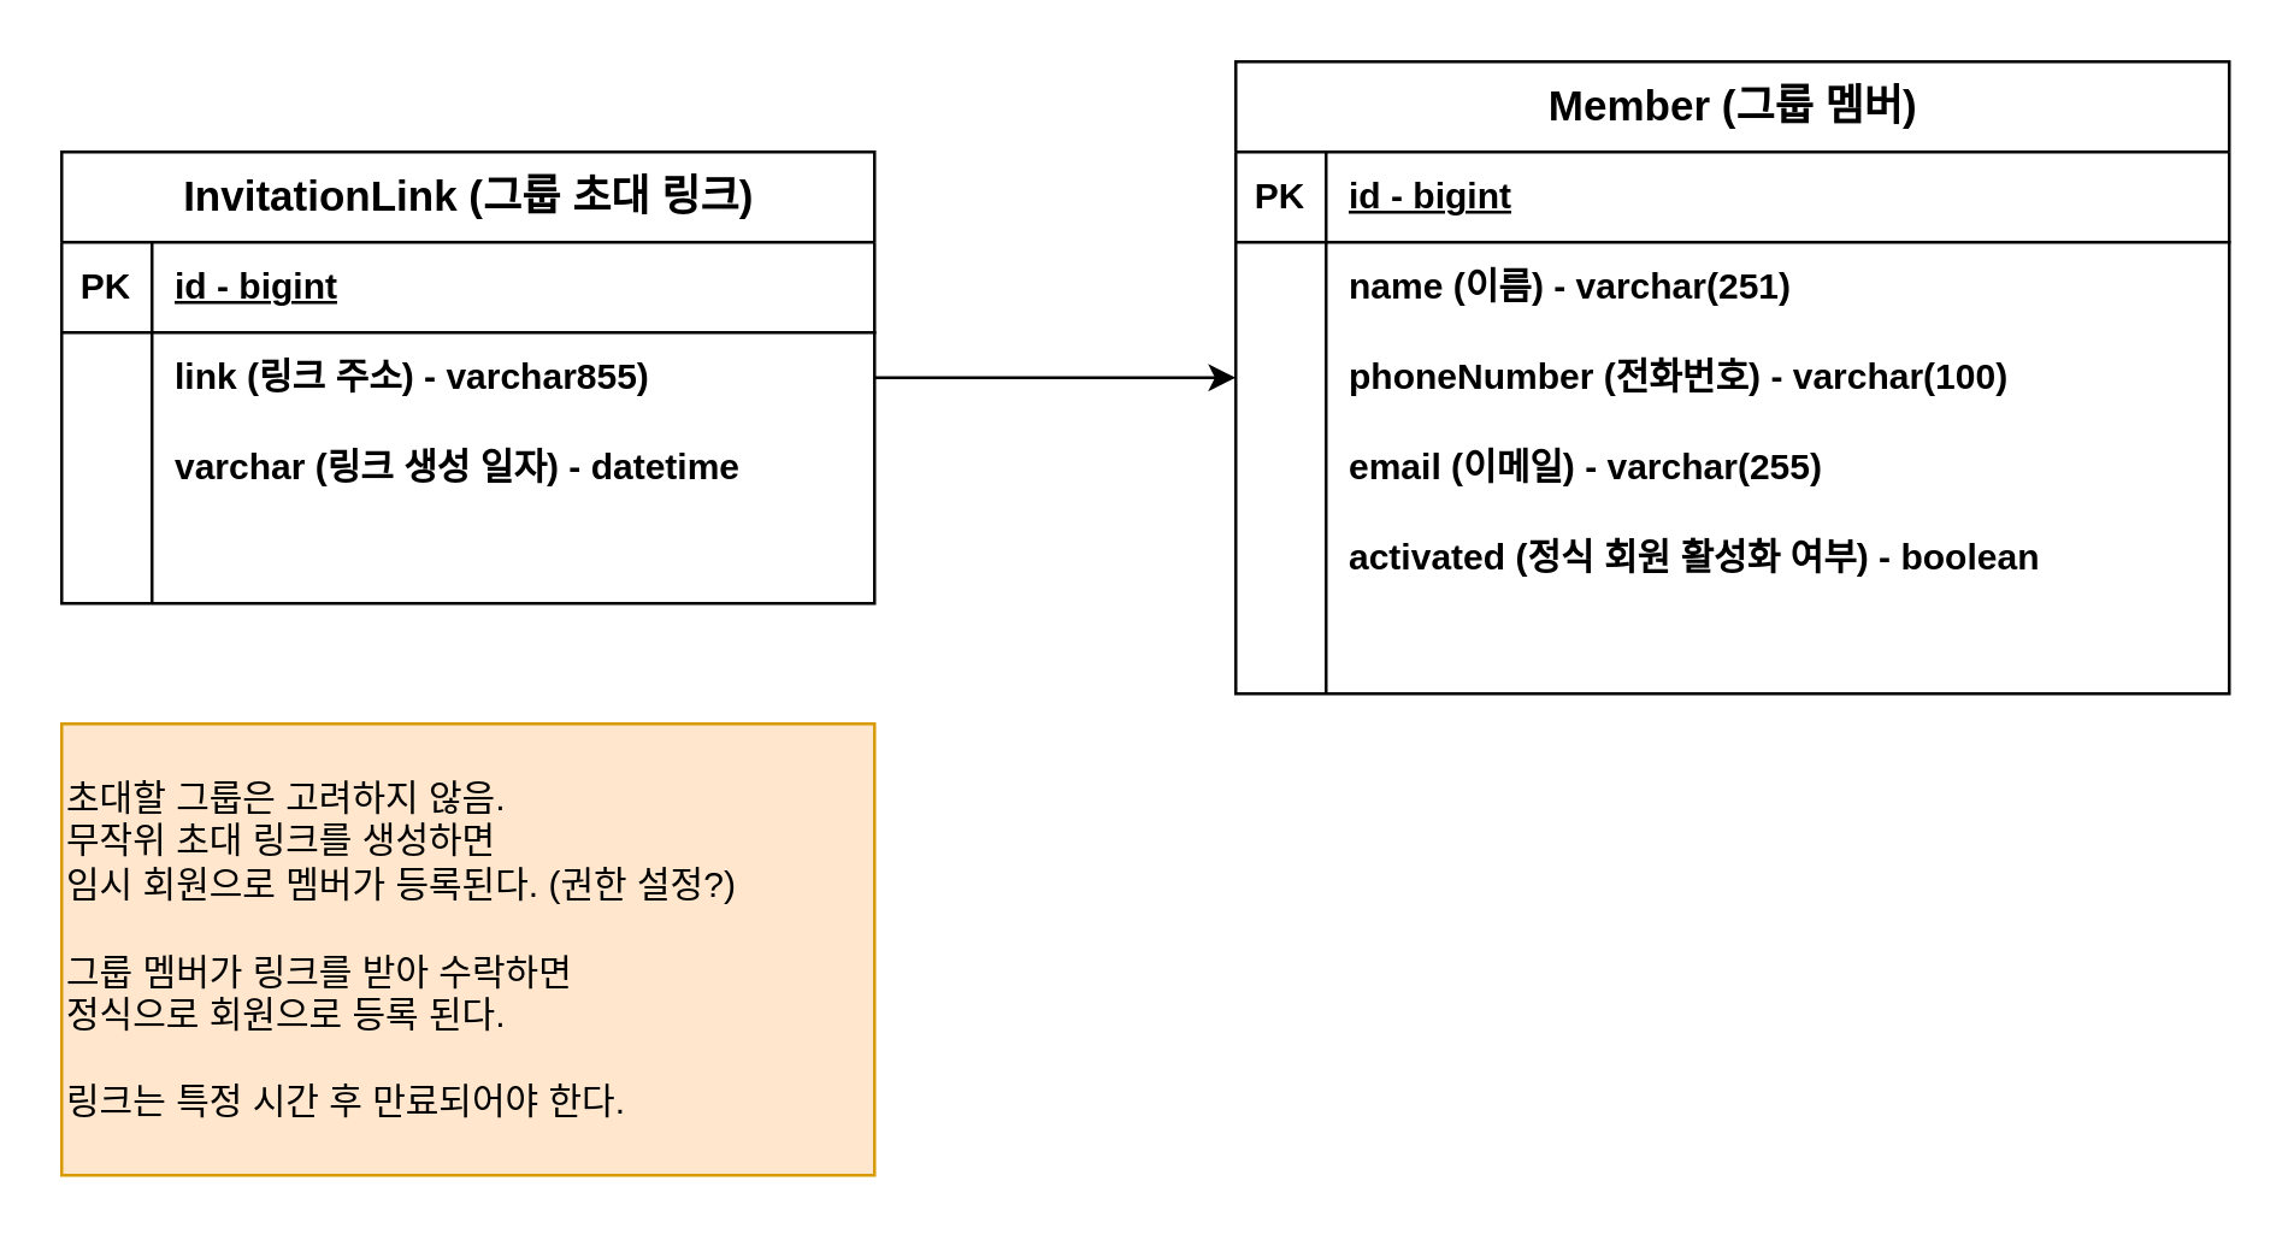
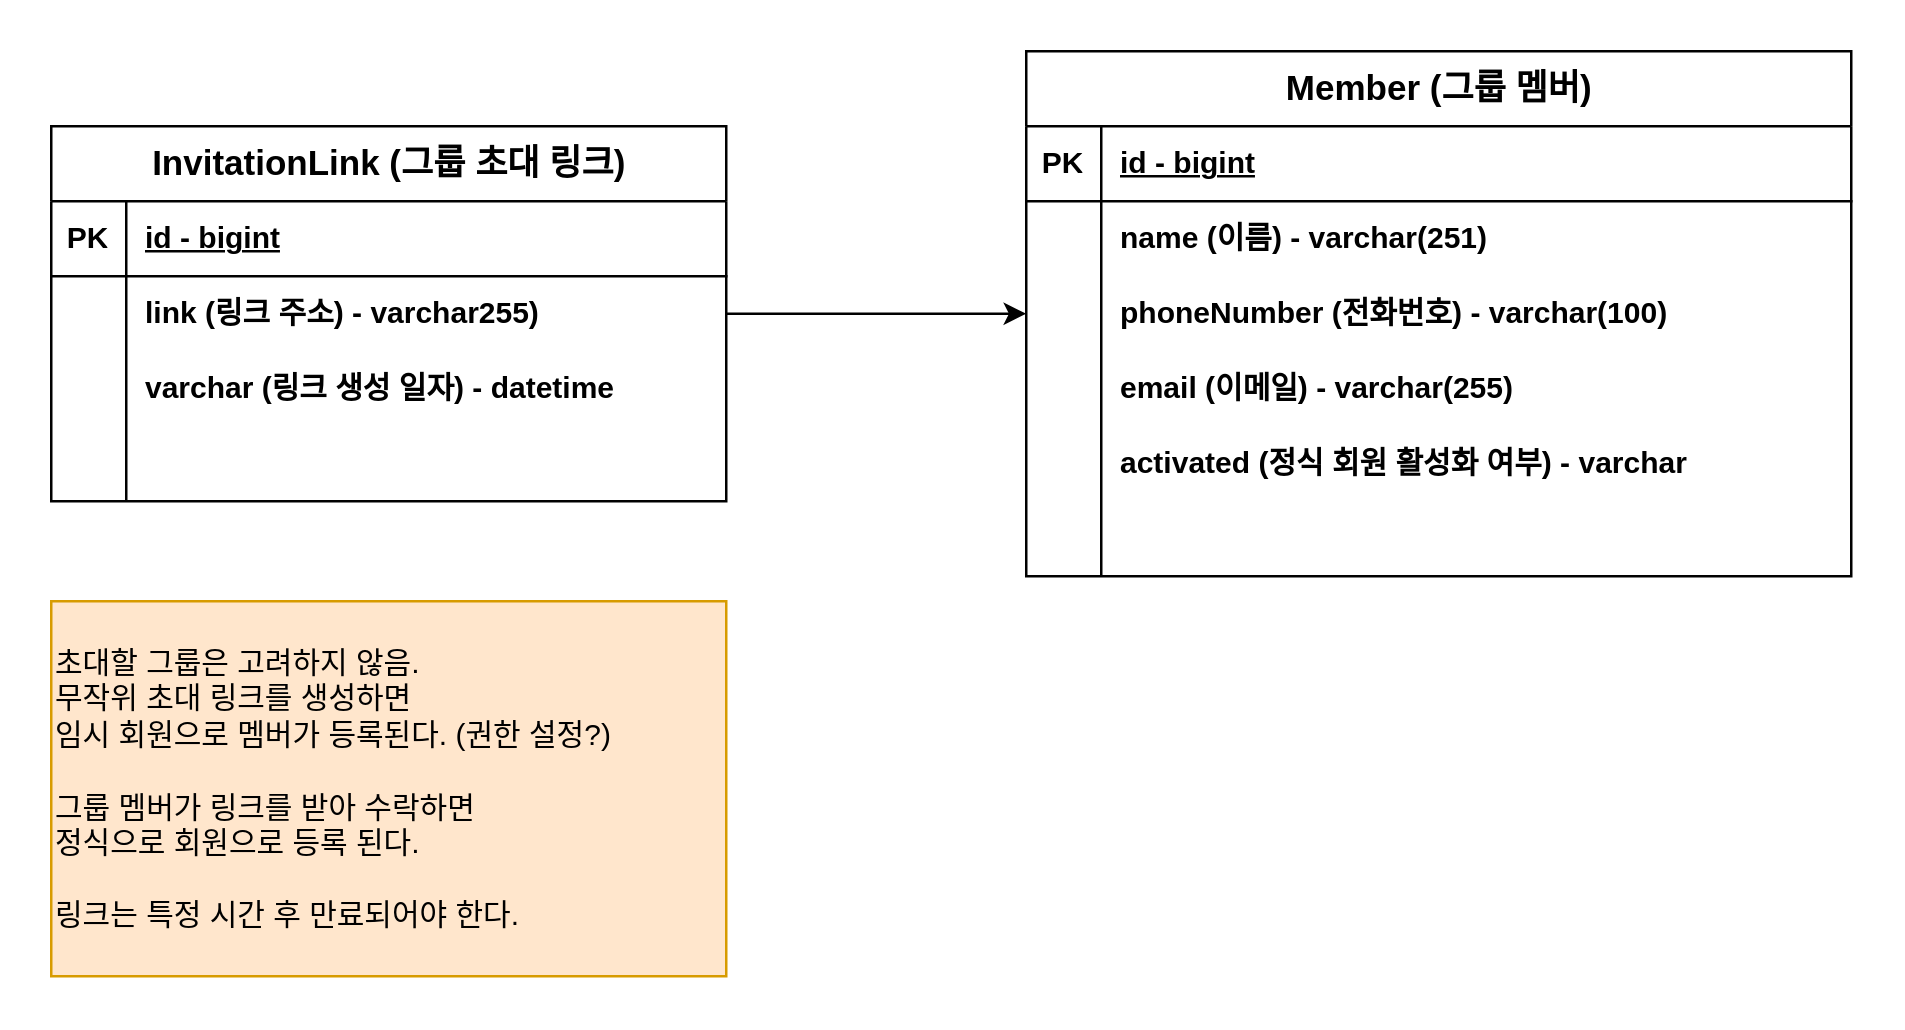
  <mxCell id="0" />
  <mxCell id="1" parent="0" />
  <mxCell id="2" value="" style="edgeStyle=orthogonalEdgeStyle;rounded=0;orthogonalLoop=1;jettySize=auto;html=1;entryX=0;entryY=0.5;entryDx=0;entryDy=0;" edge="1" parent="1" source="3" target="23"><mxGeometry relative="1" as="geometry"><mxPoint x="390" y="210" as="targetPoint" /><Array as="points" /></mxGeometry></mxCell>
  <mxCell id="3" value="&lt;font style=&quot;font-size: 14px;&quot;&gt;InvitationLink (그룹 초대 링크)&lt;/font&gt;" style="shape=table;startSize=30;container=1;collapsible=1;childLayout=tableLayout;fixedRows=1;rowLines=0;fontStyle=1;align=center;resizeLast=1;html=1;" vertex="1" parent="1"><mxGeometry x="20" y="50" width="270" height="150" as="geometry" /></mxCell>
  <mxCell id="4" value="" style="shape=tableRow;horizontal=0;startSize=0;swimlaneHead=0;swimlaneBody=0;fillColor=none;collapsible=0;dropTarget=0;points=[[0,0.5],[1,0.5]];portConstraint=eastwest;top=0;left=0;right=0;bottom=1;" vertex="1" parent="3"><mxGeometry y="30" width="270" height="30" as="geometry" /></mxCell>
  <mxCell id="5" value="PK" style="shape=partialRectangle;connectable=0;fillColor=none;top=0;left=0;bottom=0;right=0;fontStyle=1;overflow=hidden;whiteSpace=wrap;html=1;" vertex="1" parent="4"><mxGeometry width="30" height="30" as="geometry"><mxRectangle width="30" height="30" as="alternateBounds" /></mxGeometry></mxCell>
  <mxCell id="6" value="id - bigint" style="shape=partialRectangle;connectable=0;fillColor=none;top=0;left=0;bottom=0;right=0;align=left;spacingLeft=6;fontStyle=5;overflow=hidden;whiteSpace=wrap;html=1;" vertex="1" parent="4"><mxGeometry x="30" width="240" height="30" as="geometry"><mxRectangle width="240" height="30" as="alternateBounds" /></mxGeometry></mxCell>
  <mxCell id="7" value="" style="shape=tableRow;horizontal=0;startSize=0;swimlaneHead=0;swimlaneBody=0;fillColor=none;collapsible=0;dropTarget=0;points=[[0,0.5],[1,0.5]];portConstraint=eastwest;top=0;left=0;right=0;bottom=0;" vertex="1" parent="3"><mxGeometry y="60" width="270" height="30" as="geometry" /></mxCell>
  <mxCell id="8" value="" style="shape=partialRectangle;connectable=0;fillColor=none;top=0;left=0;bottom=0;right=0;editable=1;overflow=hidden;whiteSpace=wrap;html=1;" vertex="1" parent="7"><mxGeometry width="30" height="30" as="geometry"><mxRectangle width="30" height="30" as="alternateBounds" /></mxGeometry></mxCell>
- <mxCell id="9" value="link (링크 주소) - varchar855)" style="shape=partialRectangle;connectable=0;fillColor=none;top=0;left=0;bottom=0;right=0;align=left;spacingLeft=6;overflow=hidden;whiteSpace=wrap;html=1;fontStyle=1" vertex="1" parent="7"><mxGeometry x="30" width="240" height="30" as="geometry"><mxRectangle width="240" height="30" as="alternateBounds" /></mxGeometry></mxCell>
+ <mxCell id="9" value="link (링크 주소) - varchar255)" style="shape=partialRectangle;connectable=0;fillColor=none;top=0;left=0;bottom=0;right=0;align=left;spacingLeft=6;overflow=hidden;whiteSpace=wrap;html=1;fontStyle=1" vertex="1" parent="7"><mxGeometry x="30" width="240" height="30" as="geometry"><mxRectangle width="240" height="30" as="alternateBounds" /></mxGeometry></mxCell>
  <mxCell id="10" value="" style="shape=tableRow;horizontal=0;startSize=0;swimlaneHead=0;swimlaneBody=0;fillColor=none;collapsible=0;dropTarget=0;points=[[0,0.5],[1,0.5]];portConstraint=eastwest;top=0;left=0;right=0;bottom=0;" vertex="1" parent="3"><mxGeometry y="90" width="270" height="30" as="geometry" /></mxCell>
  <mxCell id="11" value="" style="shape=partialRectangle;connectable=0;fillColor=none;top=0;left=0;bottom=0;right=0;editable=1;overflow=hidden;whiteSpace=wrap;html=1;" vertex="1" parent="10"><mxGeometry width="30" height="30" as="geometry"><mxRectangle width="30" height="30" as="alternateBounds" /></mxGeometry></mxCell>
  <mxCell id="12" value="varchar (링크 생성 일자) - datetime" style="shape=partialRectangle;connectable=0;fillColor=none;top=0;left=0;bottom=0;right=0;align=left;spacingLeft=6;overflow=hidden;whiteSpace=wrap;html=1;fontStyle=1" vertex="1" parent="10"><mxGeometry x="30" width="240" height="30" as="geometry"><mxRectangle width="240" height="30" as="alternateBounds" /></mxGeometry></mxCell>
  <mxCell id="13" value="" style="shape=tableRow;horizontal=0;startSize=0;swimlaneHead=0;swimlaneBody=0;fillColor=none;collapsible=0;dropTarget=0;points=[[0,0.5],[1,0.5]];portConstraint=eastwest;top=0;left=0;right=0;bottom=0;" vertex="1" parent="3"><mxGeometry y="120" width="270" height="30" as="geometry" /></mxCell>
  <mxCell id="14" value="" style="shape=partialRectangle;connectable=0;fillColor=none;top=0;left=0;bottom=0;right=0;editable=1;overflow=hidden;whiteSpace=wrap;html=1;" vertex="1" parent="13"><mxGeometry width="30" height="30" as="geometry"><mxRectangle width="30" height="30" as="alternateBounds" /></mxGeometry></mxCell>
  <mxCell id="15" value="" style="shape=partialRectangle;connectable=0;fillColor=none;top=0;left=0;bottom=0;right=0;align=left;spacingLeft=6;overflow=hidden;whiteSpace=wrap;html=1;fontStyle=1" vertex="1" parent="13"><mxGeometry x="30" width="240" height="30" as="geometry"><mxRectangle width="240" height="30" as="alternateBounds" /></mxGeometry></mxCell>
  <mxCell id="16" value="&lt;font style=&quot;font-size: 14px;&quot;&gt;Member (그룹 멤버)&lt;/font&gt;" style="shape=table;startSize=30;container=1;collapsible=1;childLayout=tableLayout;fixedRows=1;rowLines=0;fontStyle=1;align=center;resizeLast=1;html=1;" vertex="1" parent="1"><mxGeometry x="410" y="20" width="330" height="210" as="geometry" /></mxCell>
  <mxCell id="17" value="" style="shape=tableRow;horizontal=0;startSize=0;swimlaneHead=0;swimlaneBody=0;fillColor=none;collapsible=0;dropTarget=0;points=[[0,0.5],[1,0.5]];portConstraint=eastwest;top=0;left=0;right=0;bottom=1;" vertex="1" parent="16"><mxGeometry y="30" width="330" height="30" as="geometry" /></mxCell>
  <mxCell id="18" value="PK" style="shape=partialRectangle;connectable=0;fillColor=none;top=0;left=0;bottom=0;right=0;fontStyle=1;overflow=hidden;whiteSpace=wrap;html=1;" vertex="1" parent="17"><mxGeometry width="30" height="30" as="geometry"><mxRectangle width="30" height="30" as="alternateBounds" /></mxGeometry></mxCell>
  <mxCell id="19" value="id - bigint" style="shape=partialRectangle;connectable=0;fillColor=none;top=0;left=0;bottom=0;right=0;align=left;spacingLeft=6;fontStyle=5;overflow=hidden;whiteSpace=wrap;html=1;" vertex="1" parent="17"><mxGeometry x="30" width="300" height="30" as="geometry"><mxRectangle width="300" height="30" as="alternateBounds" /></mxGeometry></mxCell>
  <mxCell id="20" value="" style="shape=tableRow;horizontal=0;startSize=0;swimlaneHead=0;swimlaneBody=0;fillColor=none;collapsible=0;dropTarget=0;points=[[0,0.5],[1,0.5]];portConstraint=eastwest;top=0;left=0;right=0;bottom=0;" vertex="1" parent="16"><mxGeometry y="60" width="330" height="30" as="geometry" /></mxCell>
  <mxCell id="21" value="" style="shape=partialRectangle;connectable=0;fillColor=none;top=0;left=0;bottom=0;right=0;editable=1;overflow=hidden;whiteSpace=wrap;html=1;" vertex="1" parent="20"><mxGeometry width="30" height="30" as="geometry"><mxRectangle width="30" height="30" as="alternateBounds" /></mxGeometry></mxCell>
  <mxCell id="22" value="name (이름) - varchar(251)" style="shape=partialRectangle;connectable=0;fillColor=none;top=0;left=0;bottom=0;right=0;align=left;spacingLeft=6;overflow=hidden;whiteSpace=wrap;html=1;fontStyle=1" vertex="1" parent="20"><mxGeometry x="30" width="300" height="30" as="geometry"><mxRectangle width="300" height="30" as="alternateBounds" /></mxGeometry></mxCell>
  <mxCell id="23" value="" style="shape=tableRow;horizontal=0;startSize=0;swimlaneHead=0;swimlaneBody=0;fillColor=none;collapsible=0;dropTarget=0;points=[[0,0.5],[1,0.5]];portConstraint=eastwest;top=0;left=0;right=0;bottom=0;" vertex="1" parent="16"><mxGeometry y="90" width="330" height="30" as="geometry" /></mxCell>
  <mxCell id="24" value="" style="shape=partialRectangle;connectable=0;fillColor=none;top=0;left=0;bottom=0;right=0;editable=1;overflow=hidden;whiteSpace=wrap;html=1;" vertex="1" parent="23"><mxGeometry width="30" height="30" as="geometry"><mxRectangle width="30" height="30" as="alternateBounds" /></mxGeometry></mxCell>
  <mxCell id="25" value="&lt;b&gt;phoneNumber (전화번호) - varchar(100)&lt;/b&gt;" style="shape=partialRectangle;connectable=0;fillColor=none;top=0;left=0;bottom=0;right=0;align=left;spacingLeft=6;overflow=hidden;whiteSpace=wrap;html=1;" vertex="1" parent="23"><mxGeometry x="30" width="300" height="30" as="geometry"><mxRectangle width="300" height="30" as="alternateBounds" /></mxGeometry></mxCell>
  <mxCell id="26" value="" style="shape=tableRow;horizontal=0;startSize=0;swimlaneHead=0;swimlaneBody=0;fillColor=none;collapsible=0;dropTarget=0;points=[[0,0.5],[1,0.5]];portConstraint=eastwest;top=0;left=0;right=0;bottom=0;" vertex="1" parent="16"><mxGeometry y="120" width="330" height="30" as="geometry" /></mxCell>
  <mxCell id="27" value="" style="shape=partialRectangle;connectable=0;fillColor=none;top=0;left=0;bottom=0;right=0;editable=1;overflow=hidden;whiteSpace=wrap;html=1;" vertex="1" parent="26"><mxGeometry width="30" height="30" as="geometry"><mxRectangle width="30" height="30" as="alternateBounds" /></mxGeometry></mxCell>
  <mxCell id="28" value="email (이메일) - varchar(255)" style="shape=partialRectangle;connectable=0;fillColor=none;top=0;left=0;bottom=0;right=0;align=left;spacingLeft=6;overflow=hidden;whiteSpace=wrap;html=1;fontStyle=1" vertex="1" parent="26"><mxGeometry x="30" width="300" height="30" as="geometry"><mxRectangle width="300" height="30" as="alternateBounds" /></mxGeometry></mxCell>
  <mxCell id="29" value="" style="shape=tableRow;horizontal=0;startSize=0;swimlaneHead=0;swimlaneBody=0;fillColor=none;collapsible=0;dropTarget=0;points=[[0,0.5],[1,0.5]];portConstraint=eastwest;top=0;left=0;right=0;bottom=0;" vertex="1" parent="16"><mxGeometry y="150" width="330" height="30" as="geometry" /></mxCell>
  <mxCell id="30" value="" style="shape=partialRectangle;connectable=0;fillColor=none;top=0;left=0;bottom=0;right=0;editable=1;overflow=hidden;whiteSpace=wrap;html=1;" vertex="1" parent="29"><mxGeometry width="30" height="30" as="geometry"><mxRectangle width="30" height="30" as="alternateBounds" /></mxGeometry></mxCell>
- <mxCell id="31" value="activated (정식 회원 활성화 여부) - boolean" style="shape=partialRectangle;connectable=0;fillColor=none;top=0;left=0;bottom=0;right=0;align=left;spacingLeft=6;overflow=hidden;whiteSpace=wrap;html=1;fontStyle=1" vertex="1" parent="29"><mxGeometry x="30" width="300" height="30" as="geometry"><mxRectangle width="300" height="30" as="alternateBounds" /></mxGeometry></mxCell>
+ <mxCell id="31" value="activated (정식 회원 활성화 여부) - varchar" style="shape=partialRectangle;connectable=0;fillColor=none;top=0;left=0;bottom=0;right=0;align=left;spacingLeft=6;overflow=hidden;whiteSpace=wrap;html=1;fontStyle=1" vertex="1" parent="29"><mxGeometry x="30" width="300" height="30" as="geometry"><mxRectangle width="300" height="30" as="alternateBounds" /></mxGeometry></mxCell>
  <mxCell id="32" value="" style="shape=tableRow;horizontal=0;startSize=0;swimlaneHead=0;swimlaneBody=0;fillColor=none;collapsible=0;dropTarget=0;points=[[0,0.5],[1,0.5]];portConstraint=eastwest;top=0;left=0;right=0;bottom=0;" vertex="1" parent="16"><mxGeometry y="180" width="330" height="30" as="geometry" /></mxCell>
  <mxCell id="33" value="" style="shape=partialRectangle;connectable=0;fillColor=none;top=0;left=0;bottom=0;right=0;editable=1;overflow=hidden;whiteSpace=wrap;html=1;" vertex="1" parent="32"><mxGeometry width="30" height="30" as="geometry"><mxRectangle width="30" height="30" as="alternateBounds" /></mxGeometry></mxCell>
  <mxCell id="34" value="" style="shape=partialRectangle;connectable=0;fillColor=none;top=0;left=0;bottom=0;right=0;align=left;spacingLeft=6;overflow=hidden;whiteSpace=wrap;html=1;fontStyle=1" vertex="1" parent="32"><mxGeometry x="30" width="300" height="30" as="geometry"><mxRectangle width="300" height="30" as="alternateBounds" /></mxGeometry></mxCell>
  <mxCell id="35" value="초대할 그룹은 고려하지 않음.&lt;br&gt;무작위 초대 링크를 생성하면&lt;br&gt;임시 회원으로 멤버가 등록된다. (권한 설정?)&lt;br&gt;&lt;br&gt;그룹 멤버가 링크를 받아 수락하면&lt;br&gt;정식으로 회원으로 등록 된다.&lt;br&gt;&lt;br&gt;링크는 특정 시간 후 만료되어야 한다." style="rounded=0;whiteSpace=wrap;html=1;fillColor=#ffe6cc;strokeColor=#d79b00;align=left;" vertex="1" parent="1"><mxGeometry x="20" y="240" width="270" height="150" as="geometry" /></mxCell>
